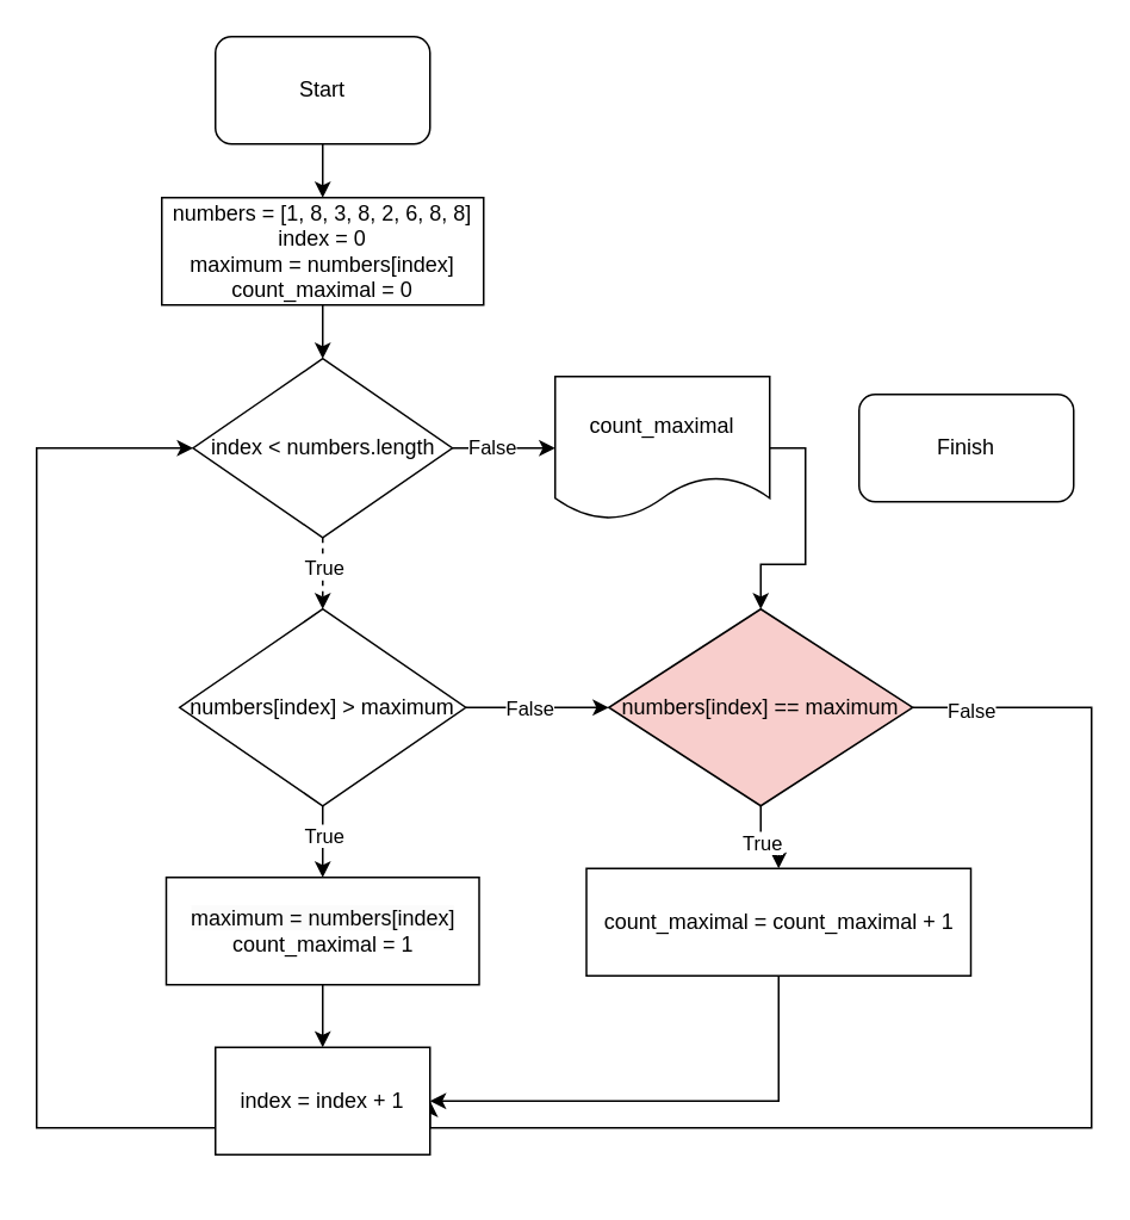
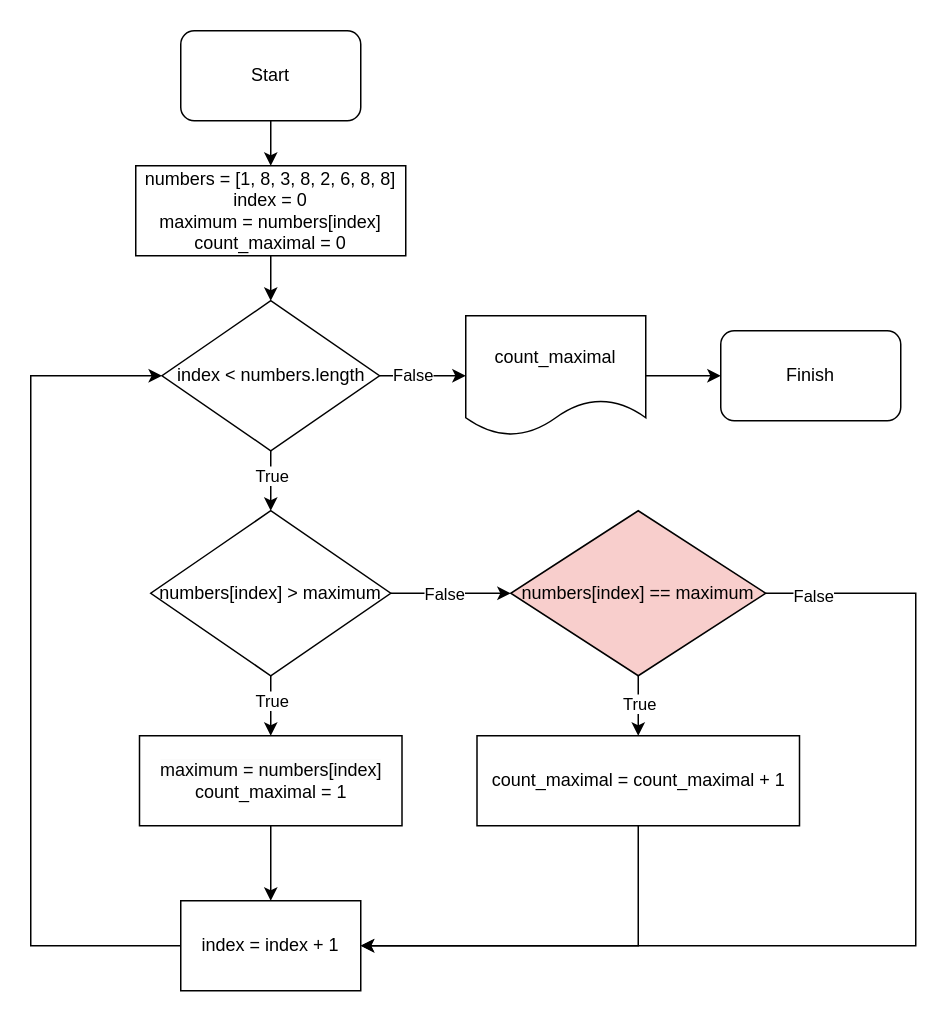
  <mxCell id="0" />
  <mxCell id="1" parent="0" />
  <mxCell id="2" value="" style="edgeStyle=orthogonalEdgeStyle;rounded=0;orthogonalLoop=1;jettySize=auto;html=1;" parent="1" source="3" target="5" edge="1"><mxGeometry relative="1" as="geometry" /></mxCell>
  <mxCell id="3" value="Start" style="rounded=1;whiteSpace=wrap;html=1;" parent="1" vertex="1"><mxGeometry x="120" width="120" height="60" as="geometry" y="20" /></mxCell>
  <mxCell id="4" value="" style="edgeStyle=orthogonalEdgeStyle;rounded=0;orthogonalLoop=1;jettySize=auto;html=1;" parent="1" source="5" target="10" edge="1"><mxGeometry relative="1" as="geometry" /></mxCell>
  <mxCell id="5" value="numbers = [1, 8, 3, 8, 2, 6, 8, 8]&lt;br&gt;index = 0&lt;br&gt;maximum = numbers[index]&lt;br&gt;count_maximal = 0" style="whiteSpace=wrap;html=1;rounded=1;arcSize=0;" parent="1" vertex="1"><mxGeometry x="90" y="110" width="180" height="60" as="geometry" /></mxCell>
- <mxCell id="6" value="" style="edgeStyle=orthogonalEdgeStyle;rounded=0;orthogonalLoop=1;jettySize=auto;html=1;dashed=1;" parent="1" source="10" target="15" edge="1"><mxGeometry relative="1" as="geometry" /></mxCell>
+ <mxCell id="6" value="" style="edgeStyle=orthogonalEdgeStyle;rounded=0;orthogonalLoop=1;jettySize=auto;html=1;" parent="1" source="10" target="15" edge="1"><mxGeometry relative="1" as="geometry" /></mxCell>
  <mxCell id="7" value="True" style="edgeLabel;html=1;align=center;verticalAlign=middle;resizable=0;points=[];" parent="6" vertex="1" connectable="0"><mxGeometry x="-0.2" relative="1" as="geometry"><mxPoint as="offset" /></mxGeometry></mxCell>
  <mxCell id="8" style="edgeStyle=orthogonalEdgeStyle;rounded=0;orthogonalLoop=1;jettySize=auto;html=1;" parent="1" source="10" target="28" edge="1"><mxGeometry relative="1" as="geometry"><mxPoint x="360" y="250" as="targetPoint" /></mxGeometry></mxCell>
  <mxCell id="9" value="False" style="edgeLabel;html=1;align=center;verticalAlign=middle;resizable=0;points=[];" parent="8" vertex="1" connectable="0"><mxGeometry x="-0.231" y="1" relative="1" as="geometry"><mxPoint as="offset" /></mxGeometry></mxCell>
  <mxCell id="10" value="index &amp;lt; numbers.length" style="rhombus;whiteSpace=wrap;html=1;rounded=1;arcSize=0;" parent="1" vertex="1"><mxGeometry x="107.5" y="200" width="145" height="100" as="geometry" /></mxCell>
  <mxCell id="11" value="" style="edgeStyle=orthogonalEdgeStyle;rounded=0;orthogonalLoop=1;jettySize=auto;html=1;entryX=0.5;entryY=0;entryDx=0;entryDy=0;" parent="1" source="15" target="17" edge="1"><mxGeometry relative="1" as="geometry"><mxPoint x="180" y="480" as="targetPoint" /></mxGeometry></mxCell>
  <mxCell id="12" value="True" style="edgeLabel;html=1;align=center;verticalAlign=middle;resizable=0;points=[];" parent="11" vertex="1" connectable="0"><mxGeometry x="-0.2" relative="1" as="geometry"><mxPoint as="offset" /></mxGeometry></mxCell>
  <mxCell id="13" value="" style="edgeStyle=orthogonalEdgeStyle;rounded=0;orthogonalLoop=1;jettySize=auto;html=1;" parent="1" source="15" target="22" edge="1"><mxGeometry relative="1" as="geometry" /></mxCell>
  <mxCell id="14" value="False" style="edgeLabel;html=1;align=center;verticalAlign=middle;resizable=0;points=[];" parent="13" vertex="1" connectable="0"><mxGeometry x="-0.125" relative="1" as="geometry"><mxPoint as="offset" /></mxGeometry></mxCell>
  <mxCell id="15" value="numbers[index] &amp;gt; maximum" style="rhombus;whiteSpace=wrap;html=1;rounded=1;arcSize=0;" parent="1" vertex="1"><mxGeometry x="100" y="340" width="160" height="110" as="geometry" /></mxCell>
  <mxCell id="16" value="" style="edgeStyle=orthogonalEdgeStyle;rounded=0;orthogonalLoop=1;jettySize=auto;html=1;" parent="1" source="17" target="26" edge="1"><mxGeometry relative="1" as="geometry" /></mxCell>
  <mxCell id="17" value="&lt;span style=&quot;color: rgb(0, 0, 0); font-family: Helvetica; font-size: 12px; font-style: normal; font-variant-ligatures: normal; font-variant-caps: normal; font-weight: 400; letter-spacing: normal; orphans: 2; text-align: center; text-indent: 0px; text-transform: none; widows: 2; word-spacing: 0px; -webkit-text-stroke-width: 0px; background-color: rgb(251, 251, 251); text-decoration-thickness: initial; text-decoration-style: initial; text-decoration-color: initial; float: none; display: inline !important;&quot;&gt;maximum = numbers[index]&lt;/span&gt;&lt;br&gt;count_maximal = 1" style="rounded=0;whiteSpace=wrap;html=1;" parent="1" vertex="1"><mxGeometry x="92.5" y="490" width="175" height="60" as="geometry" /></mxCell>
  <mxCell id="18" value="" style="edgeStyle=orthogonalEdgeStyle;rounded=0;orthogonalLoop=1;jettySize=auto;html=1;" parent="1" source="22" target="24" edge="1"><mxGeometry relative="1" as="geometry" /></mxCell>
  <mxCell id="19" value="True" style="edgeLabel;html=1;align=center;verticalAlign=middle;resizable=0;points=[];" parent="18" vertex="1" connectable="0"><mxGeometry x="-0.1" relative="1" as="geometry"><mxPoint as="offset" /></mxGeometry></mxCell>
  <mxCell id="20" style="edgeStyle=orthogonalEdgeStyle;rounded=0;orthogonalLoop=1;jettySize=auto;html=1;exitX=1;exitY=0.5;exitDx=0;exitDy=0;entryX=1;entryY=0.5;entryDx=0;entryDy=0;" parent="1" source="22" target="26" edge="1"><mxGeometry relative="1" as="geometry"><Array as="points"><mxPoint x="610" y="395" /><mxPoint x="610" y="630" /></Array></mxGeometry></mxCell>
  <mxCell id="21" value="False" style="edgeLabel;html=1;align=center;verticalAlign=middle;resizable=0;points=[];" parent="20" vertex="1" connectable="0"><mxGeometry x="-0.912" y="-1" relative="1" as="geometry"><mxPoint as="offset" /></mxGeometry></mxCell>
  <mxCell id="22" value="numbers[index] == maximum" style="rhombus;whiteSpace=wrap;html=1;rounded=1;arcSize=0;fillColor=#f8cecc;" parent="1" vertex="1"><mxGeometry x="340" y="340" width="170" height="110" as="geometry" /></mxCell>
  <mxCell id="23" style="edgeStyle=orthogonalEdgeStyle;rounded=0;orthogonalLoop=1;jettySize=auto;html=1;entryX=1;entryY=0.5;entryDx=0;entryDy=0;exitX=0.5;exitY=1;exitDx=0;exitDy=0;" parent="1" source="24" target="26" edge="1"><mxGeometry relative="1" as="geometry" /></mxCell>
- <mxCell id="24" value="count_maximal = count_maximal + 1" style="whiteSpace=wrap;html=1;rounded=1;arcSize=0;" parent="1" vertex="1"><mxGeometry x="327.5" y="485" width="215" height="60" as="geometry" /></mxCell>
+ <mxCell id="24" value="count_maximal = count_maximal + 1" style="whiteSpace=wrap;html=1;rounded=1;arcSize=0;" parent="1" vertex="1"><mxGeometry x="317.5" y="490" width="215" height="60" as="geometry" /></mxCell>
  <mxCell id="25" style="edgeStyle=orthogonalEdgeStyle;rounded=0;orthogonalLoop=1;jettySize=auto;html=1;exitX=0;exitY=0.5;exitDx=0;exitDy=0;entryX=0;entryY=0.5;entryDx=0;entryDy=0;" parent="1" source="26" target="10" edge="1"><mxGeometry relative="1" as="geometry"><Array as="points"><mxPoint x="20" y="630" /><mxPoint x="20" y="250" /></Array></mxGeometry></mxCell>
- <mxCell id="26" value="index = index + 1" style="whiteSpace=wrap;html=1;rounded=0;" parent="1" vertex="1"><mxGeometry x="120" y="585" width="120" height="60" as="geometry" /></mxCell>
- <mxCell id="27" style="edgeStyle=orthogonalEdgeStyle;rounded=0;orthogonalLoop=1;jettySize=auto;html=1;exitX=1;exitY=0.5;exitDx=0;exitDy=0;" parent="1" source="28" target="22" edge="1"><mxGeometry relative="1" as="geometry"><mxPoint x="490" y="250" as="targetPoint" /></mxGeometry></mxCell>
+ <mxCell id="26" value="index = index + 1" style="whiteSpace=wrap;html=1;rounded=0;" parent="1" vertex="1"><mxGeometry x="120" y="600" width="120" height="60" as="geometry" /></mxCell>
+ <mxCell id="27" style="edgeStyle=orthogonalEdgeStyle;rounded=0;orthogonalLoop=1;jettySize=auto;html=1;exitX=1;exitY=0.5;exitDx=0;exitDy=0;" parent="1" source="28" target="29" edge="1"><mxGeometry relative="1" as="geometry"><mxPoint x="490" y="250" as="targetPoint" /></mxGeometry></mxCell>
  <mxCell id="28" value="count_maximal" style="shape=document;whiteSpace=wrap;html=1;boundedLbl=1;" parent="1" vertex="1"><mxGeometry x="310" y="210" width="120" height="80" as="geometry" /></mxCell>
  <mxCell id="29" value="Finish" style="rounded=1;whiteSpace=wrap;html=1;" parent="1" vertex="1"><mxGeometry x="480" y="220" width="120" height="60" as="geometry" /></mxCell>
